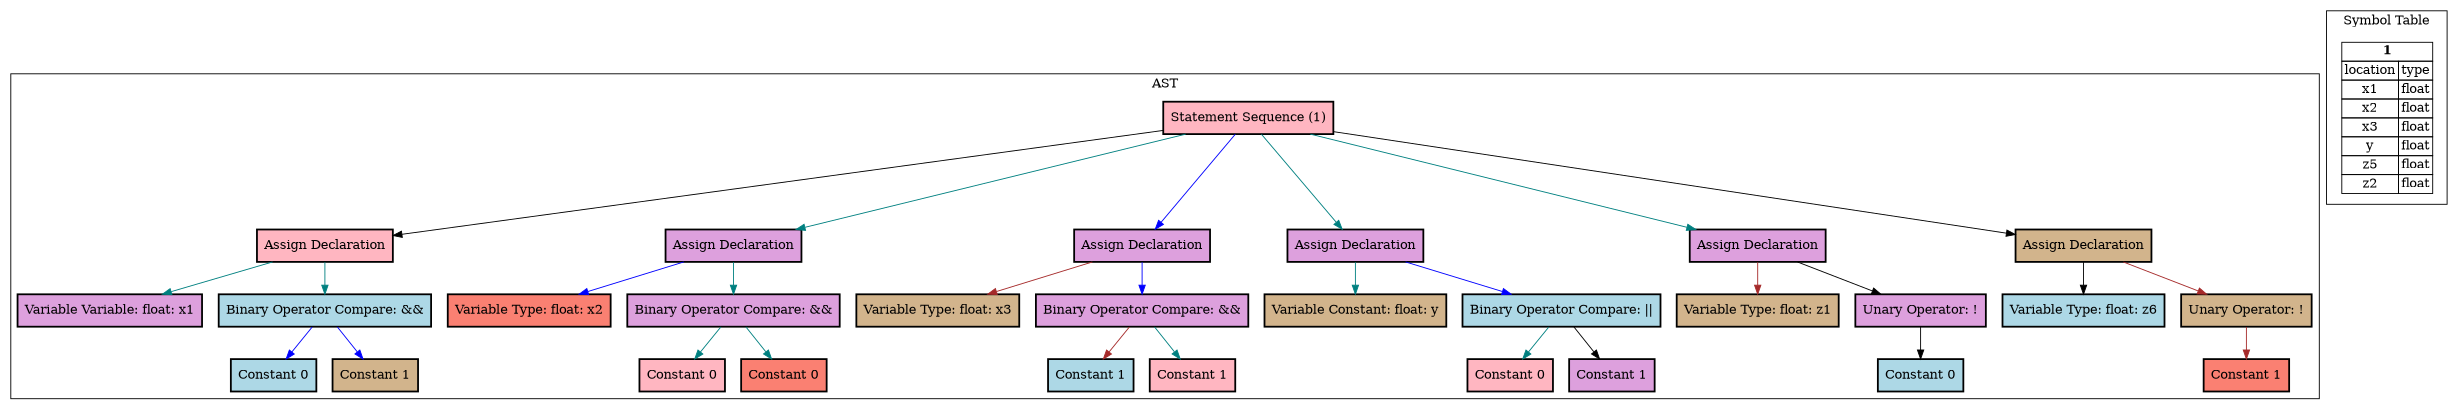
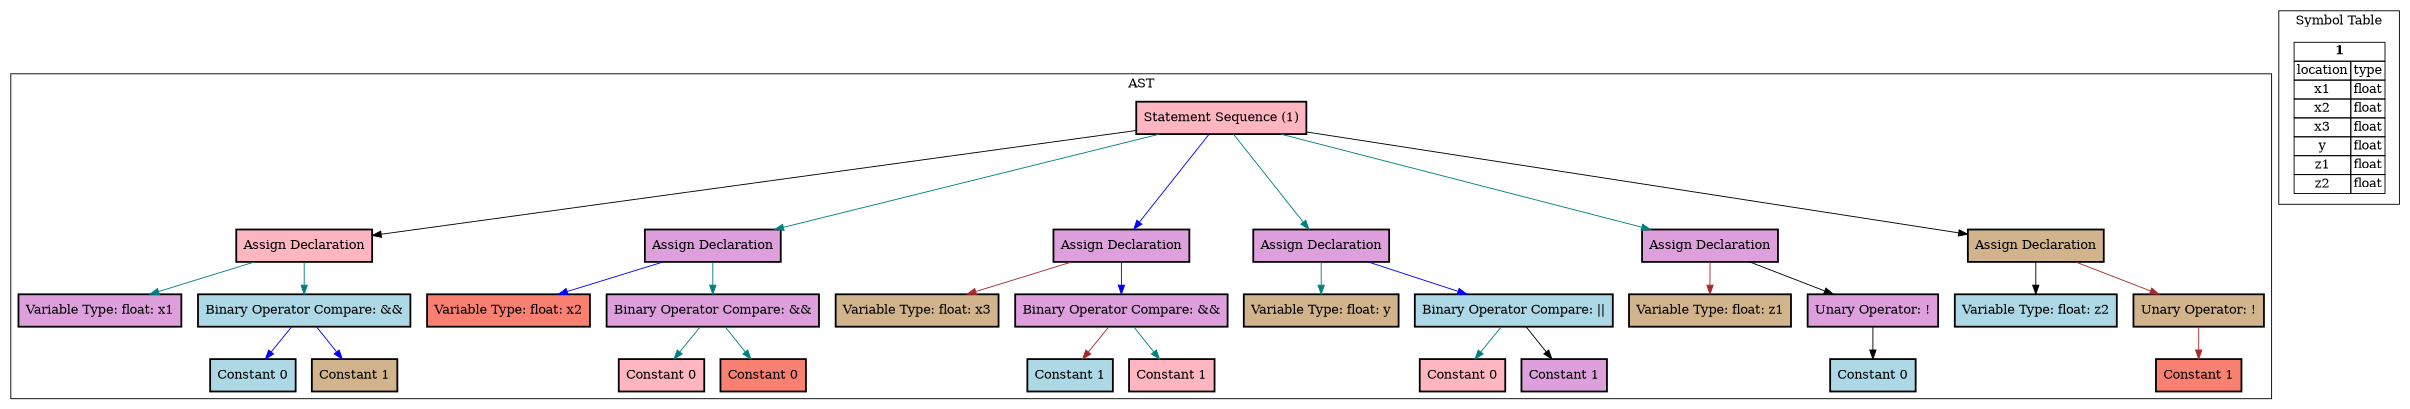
  digraph {
    node [fillcolor=plum penwidth=2 shape=rectangle style=filled]
    edge [color=teal]
    n1 [fillcolor=lightpink label="Statement Sequence (1)"]
    n2 [fillcolor=lightpink label="Assign Declaration"]
    n3 [label="Assign Declaration"]
    n4 [label="Assign Declaration"]
    n5 [label="Assign Declaration"]
    n6 [label="Assign Declaration"]
    n7 [fillcolor=tan label="Assign Declaration"]
-   n8 [label="Variable Variable: float: x1"]
+   n8 [label="Variable Type: float: x1"]
    n9 [fillcolor=lightblue label="Binary Operator Compare: &&"]
    n10 [fillcolor=lightblue label="Constant 0"]
    n11 [fillcolor=tan label="Constant 1"]
    n12 [fillcolor=salmon label="Variable Type: float: x2"]
    n13 [label="Binary Operator Compare: &&"]
    n14 [fillcolor=lightpink label="Constant 0"]
    n15 [fillcolor=salmon label="Constant 0"]
    n16 [fillcolor=tan label="Variable Type: float: x3"]
    n17 [label="Binary Operator Compare: &&"]
    n18 [fillcolor=lightblue label="Constant 1"]
    n19 [fillcolor=lightpink label="Constant 1"]
-   n20 [fillcolor=tan label="Variable Constant: float: y"]
+   n20 [fillcolor=tan label="Variable Type: float: y"]
    n21 [fillcolor=lightblue label="Binary Operator Compare: ||"]
    n22 [fillcolor=lightpink label="Constant 0"]
    n23 [label="Constant 1"]
    n24 [fillcolor=tan label="Variable Type: float: z1"]
    n25 [label="Unary Operator: !"]
    n26 [fillcolor=lightblue label="Constant 0"]
-   n27 [fillcolor=lightblue label="Variable Type: float: z6"]
+   n27 [fillcolor=lightblue label="Variable Type: float: z2"]
    n28 [fillcolor=tan label="Unary Operator: !"]
    n29 [fillcolor=salmon label="Constant 1"]
-   n30 [label=< 				<table border='0' cellborder='1' cellspacing='0'> 					<tr><td colspan="2"><b>1</b></td></tr> 					<tr><td>location</td><td>type</td></tr> 					<tr><td>x1</td><td>float</td></tr> 					<tr><td>x2</td><td>float</td></tr> 					<tr><td>x3</td><td>float</td></tr> 					<tr><td>y</td><td>float</td></tr> 					<tr><td>z5</td><td>float</td></tr> 					<tr><td>z2</td><td>float</td></tr> 				</table> 			> shape=plaintext fillcolor="" penwidth="" style=""]
+   n30 [label=< 				<table border='0' cellborder='1' cellspacing='0'> 					<tr><td colspan="2"><b>1</b></td></tr> 					<tr><td>location</td><td>type</td></tr> 					<tr><td>x1</td><td>float</td></tr> 					<tr><td>x2</td><td>float</td></tr> 					<tr><td>x3</td><td>float</td></tr> 					<tr><td>y</td><td>float</td></tr> 					<tr><td>z1</td><td>float</td></tr> 					<tr><td>z2</td><td>float</td></tr> 				</table> 			> shape=plaintext fillcolor="" penwidth="" style=""]
    subgraph cluster_1 {
      label=AST
      n1
      n2
      n3
      n4
      n5
      n6
      n7
      n8
      n9
      n10
      n11
      n12
      n13
      n14
      n15
      n16
      n17
      n18
      n19
      n20
      n21
      n22
      n23
      n24
      n25
      n26
      n27
      n28
      n29
    }
    subgraph cluster_2 {
      label="Symbol Table"
      n30
    }
    n1 -> n2 [color=black]
    n1 -> n3
    n1 -> n4 [color=blue]
    n1 -> n5
    n1 -> n6
    n1 -> n7 [color=black]
    n2 -> n8
    n2 -> n9
    n3 -> n12 [color=blue]
    n3 -> n13
    n4 -> n16 [color=brown]
    n4 -> n17 [color=blue]
    n5 -> n20
    n5 -> n21 [color=blue]
    n6 -> n24 [color=brown]
    n6 -> n25 [color=black]
    n7 -> n27 [color=black]
    n7 -> n28 [color=brown]
    n9 -> n10 [color=blue]
    n9 -> n11 [color=blue]
    n13 -> n14
    n13 -> n15
    n17 -> n18 [color=brown]
    n17 -> n19
    n21 -> n22
    n21 -> n23 [color=black]
    n25 -> n26 [color=black]
    n28 -> n29 [color=brown]
  }
